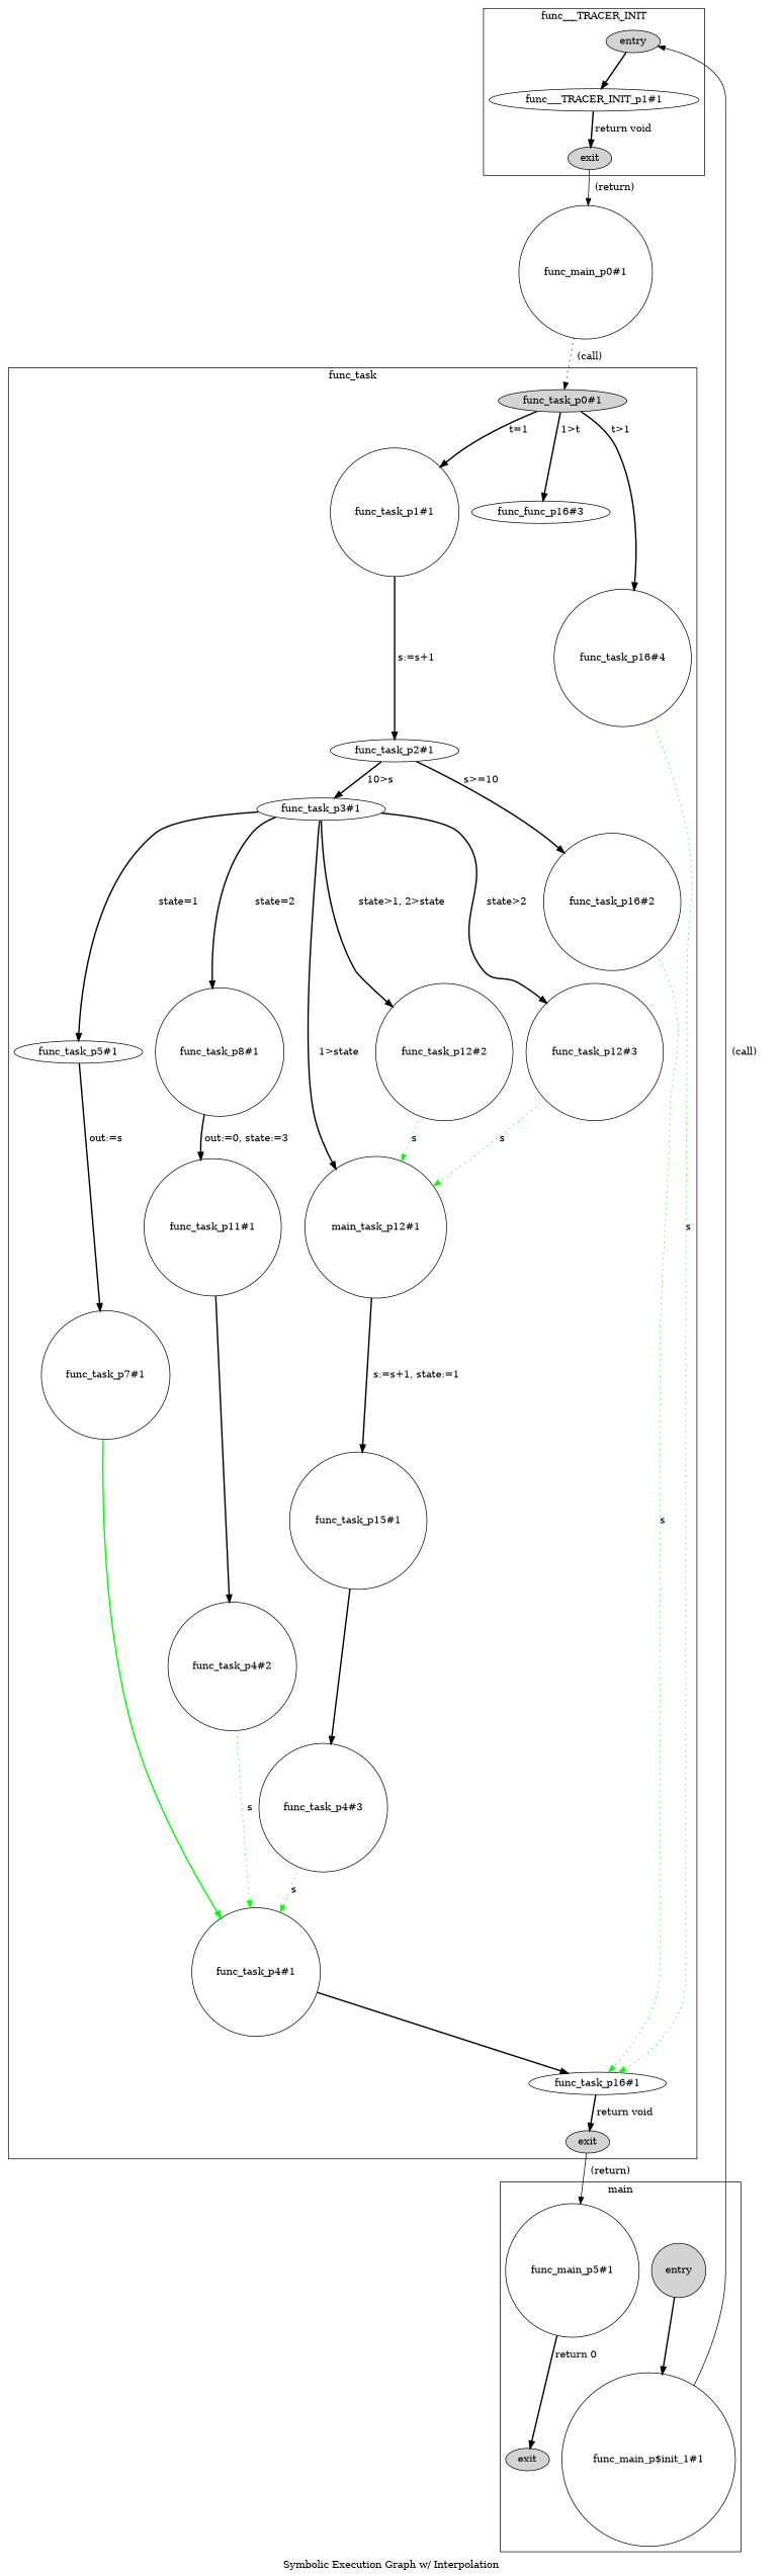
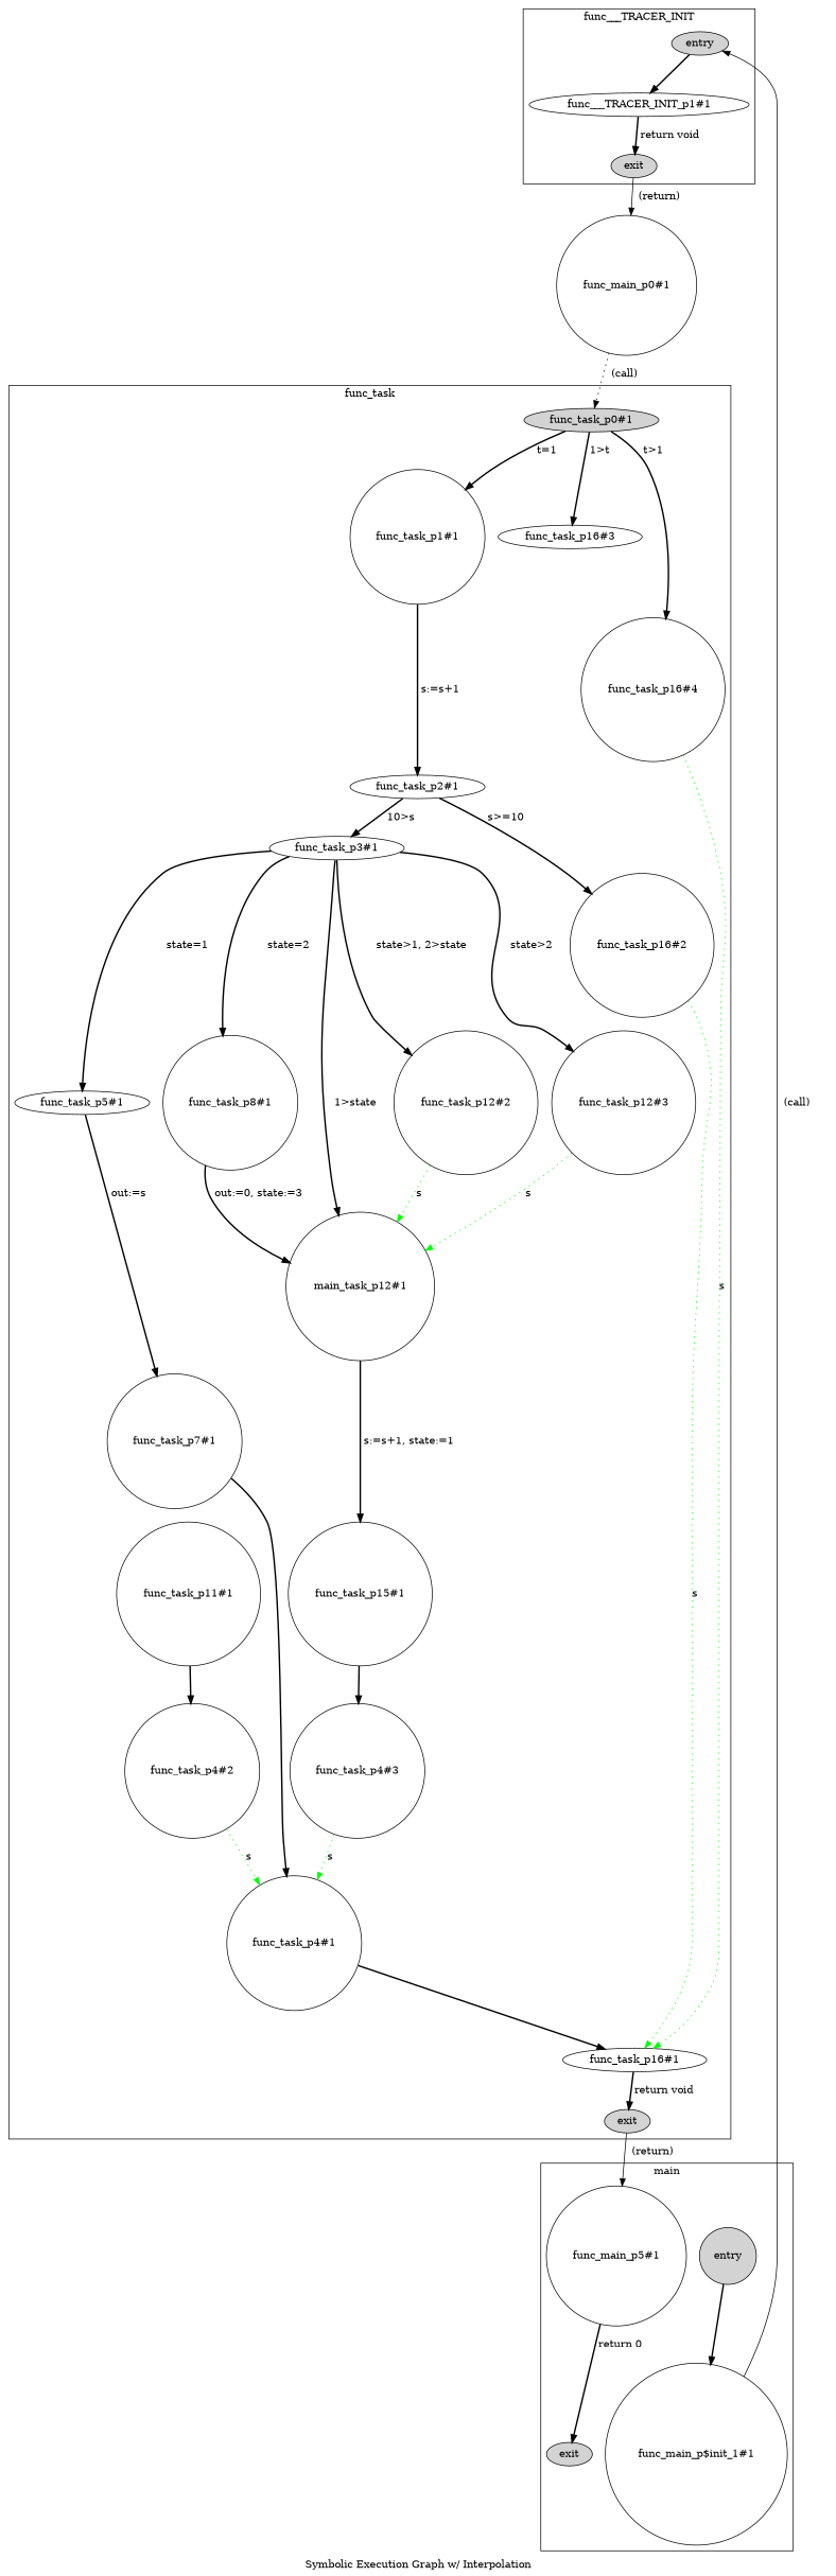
  digraph {
    compound=true
    label="Symbolic Execution Graph w/ Interpolation"
    node [shape=circle]
    edge [style=bold]
    n1 [height=.1 label=entry shape=ellipse style=filled width=.1]
    "func___TRACER_INIT_p1#1" [height=.1 shape=ellipse width=.1]
    n3 [height=.1 label=exit shape=ellipse style=filled width=.1]
    n4 [height=.1 label=entry style=filled width=.1]
    "func_main_p$init_1#1" [height=.1 width=.1]
    "func_main_p5#1" [height=.1 width=.1]
    n7 [height=.1 label=exit shape=ellipse style=filled width=.1]
    "func_task_p0#1" [height=.1 shape=ellipse style=filled width=.1]
    "func_task_p1#1" [height=.1 width=.1]
-   "func_task_p16#3" [height=.1 shape=ellipse width=.1 label="func_func_p16#3"]
+   "func_task_p16#3" [height=.1 shape=ellipse width=.1]
    "func_task_p16#4" [height=.1 width=.1]
    "func_task_p2#1" [height=.1 shape=ellipse width=.1]
    "func_task_p3#1" [height=.1 shape=ellipse width=.1]
    "func_task_p16#2" [height=.1 width=.1]
    "func_task_p5#1" [height=.1 shape=ellipse width=.1]
    "func_task_p8#1" [height=.1 width=.1]
    n17 [height=.1 label="main_task_p12#1" width=.1]
    "func_task_p12#2" [height=.1 width=.1]
    "func_task_p12#3" [height=.1 width=.1]
    "func_task_p7#1" [height=.1 width=.1]
    "func_task_p4#1" [height=.1 width=.1]
    "func_task_p16#1" [height=.1 shape=ellipse width=.1]
    n23 [height=.1 label=exit shape=ellipse style=filled width=.1]
    "func_task_p11#1" [height=.1 width=.1]
    "func_task_p4#2" [height=.1 width=.1]
    "func_task_p15#1" [height=.1 width=.1]
    "func_task_p4#3" [height=.1 width=.1]
    "func_main_p0#1" [height=.1 width=.1]
    subgraph cluster_1 {
      label=func___TRACER_INIT
      n1
      "func___TRACER_INIT_p1#1"
      n3
    }
    subgraph cluster_2 {
      label=main
      n4
      "func_main_p$init_1#1"
      "func_main_p5#1"
      n7
    }
    subgraph cluster_3 {
      label=func_task
      "func_task_p0#1"
      "func_task_p1#1"
      "func_task_p16#3"
      "func_task_p16#4"
      "func_task_p2#1"
      "func_task_p3#1"
      "func_task_p16#2"
      "func_task_p5#1"
      "func_task_p8#1"
      n17
      "func_task_p12#2"
      "func_task_p12#3"
      "func_task_p7#1"
      "func_task_p4#1"
      "func_task_p16#1"
      n23
      "func_task_p11#1"
      "func_task_p4#2"
      "func_task_p15#1"
      "func_task_p4#3"
    }
    n1 -> "func___TRACER_INIT_p1#1" [label=" 	 "]
    "func___TRACER_INIT_p1#1" -> n3 [label=" return void	 "]
    n3 -> "func_main_p0#1" [label="  (return) 	 " style=""]
    n4 -> "func_main_p$init_1#1" [label=" 	 "]
    "func_main_p$init_1#1" -> n1 [label="  (call) 	 " style=""]
    "func_main_p5#1" -> n7 [label=" return 0	 "]
    "func_task_p0#1" -> "func_task_p1#1" [label=" t=1	 "]
    "func_task_p0#1" -> "func_task_p16#3" [label=" 1>t	 "]
    "func_task_p0#1" -> "func_task_p16#4" [label=" t>1	 "]
    "func_task_p1#1" -> "func_task_p2#1" [label=" s:=s+1	 "]
    "func_task_p16#4" -> "func_task_p16#1" [color=green label=s style=dotted]
    "func_task_p2#1" -> "func_task_p3#1" [label=" 10>s	 "]
    "func_task_p2#1" -> "func_task_p16#2" [label=" s>=10	 "]
    "func_task_p3#1" -> "func_task_p5#1" [label=" state=1	 "]
    "func_task_p3#1" -> "func_task_p8#1" [label=" state=2	 "]
    "func_task_p3#1" -> n17 [label=" 1>state	 "]
    "func_task_p3#1" -> "func_task_p12#2" [label=" state>1, 2>state	 "]
    "func_task_p3#1" -> "func_task_p12#3" [label=" state>2	 "]
    "func_task_p16#2" -> "func_task_p16#1" [color=green label=s style=dotted]
    "func_task_p5#1" -> "func_task_p7#1" [label=" out:=s	 "]
-   "func_task_p8#1" -> "func_task_p11#1" [label=" out:=0, state:=3	 "]
+   "func_task_p8#1" -> n17 [label=" out:=0, state:=3	 "]
    n17 -> "func_task_p15#1" [label=" s:=s+1, state:=1	 "]
    "func_task_p12#2" -> n17 [color=green label=s style=dotted]
    "func_task_p12#3" -> n17 [color=green label=s style=dotted]
-   "func_task_p7#1" -> "func_task_p4#1" [label=" 	 " color=green]
+   "func_task_p7#1" -> "func_task_p4#1" [label=" 	 "]
    "func_task_p4#1" -> "func_task_p16#1" [label=" 	 "]
    "func_task_p16#1" -> n23 [label=" return void	 "]
    n23 -> "func_main_p5#1" [label="  (return) 	 " style=""]
    "func_task_p11#1" -> "func_task_p4#2" [label=" 	 "]
    "func_task_p4#2" -> "func_task_p4#1" [color=green label=s style=dotted]
    "func_task_p15#1" -> "func_task_p4#3" [label=" 	 "]
    "func_task_p4#3" -> "func_task_p4#1" [color=green label=s style=dotted]
    "func_main_p0#1" -> "func_task_p0#1" [label="  (call) 	 " style=dotted]
  }
